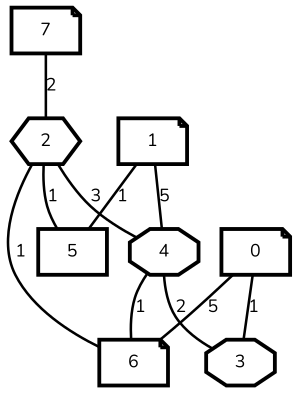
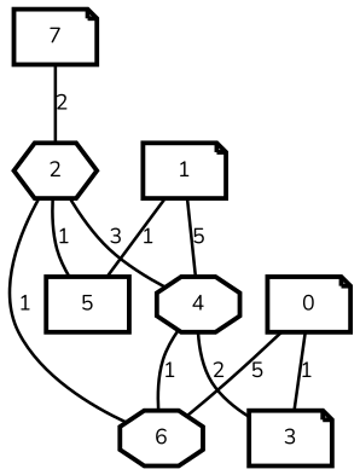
  graph {
    fontname=Nunito
    node [fontname=Nunito penwidth=3 shape=octagon]
    edge [fontname=Nunito penwidth=2]
-   3
+   3 [shape=note]
    0 [shape=note]
-   6 [shape=note]
+   6
    4
    1 [shape=note]
    5 [shape=box]
    2 [shape=hexagon]
    7 [shape=note]
    0 -- 3 [label=1]
    0 -- 6 [label=5]
    4 -- 3 [label=2]
    4 -- 6 [label=1]
    1 -- 4 [label=5]
    1 -- 5 [label=1]
    2 -- 6 [label=1]
    2 -- 4 [label=3]
    2 -- 5 [label=1]
    7 -- 2 [label=2]
  }
